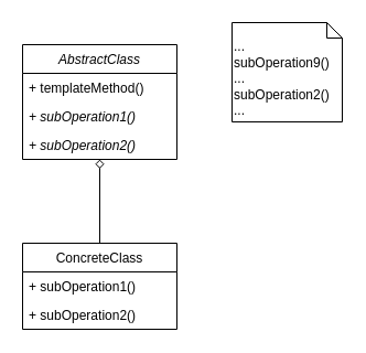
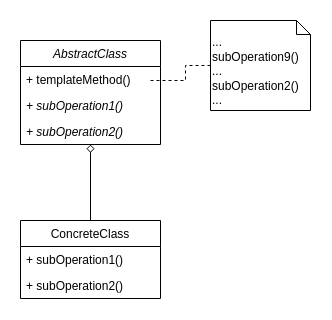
  <mxCell id="0" />
  <mxCell id="1" parent="0" />
  <mxCell id="2" value="" style="edgeStyle=orthogonalEdgeStyle;rounded=0;orthogonalLoop=1;jettySize=auto;html=1;endArrow=diamond;endFill=0;" edge="1" parent="1" source="9" target="3"><mxGeometry relative="1" as="geometry" /></mxCell>
  <mxCell id="3" value="AbstractClass" style="swimlane;fontStyle=2;childLayout=stackLayout;horizontal=1;startSize=26;fillColor=none;horizontalStack=0;resizeParent=1;resizeParentMax=0;resizeLast=0;collapsible=1;marginBottom=0;" vertex="1" parent="1"><mxGeometry x="20" y="40" width="140" height="104" as="geometry" /></mxCell>
  <mxCell id="4" value="+ templateMethod()" style="text;strokeColor=none;fillColor=none;align=left;verticalAlign=top;spacingLeft=4;spacingRight=4;overflow=hidden;rotatable=0;points=[[0,0.5],[1,0.5]];portConstraint=eastwest;" vertex="1" parent="3"><mxGeometry y="26" width="140" height="26" as="geometry" /></mxCell>
  <mxCell id="5" value="+ subOperation1()" style="text;strokeColor=none;fillColor=none;align=left;verticalAlign=top;spacingLeft=4;spacingRight=4;overflow=hidden;rotatable=0;points=[[0,0.5],[1,0.5]];portConstraint=eastwest;fontStyle=2" vertex="1" parent="3"><mxGeometry y="52" width="140" height="26" as="geometry" /></mxCell>
  <mxCell id="6" value="+ subOperation2()" style="text;strokeColor=none;fillColor=none;align=left;verticalAlign=top;spacingLeft=4;spacingRight=4;overflow=hidden;rotatable=0;points=[[0,0.5],[1,0.5]];portConstraint=eastwest;fontStyle=2" vertex="1" parent="3"><mxGeometry y="78" width="140" height="26" as="geometry" /></mxCell>
+ <mxCell id="7" style="edgeStyle=orthogonalEdgeStyle;rounded=0;orthogonalLoop=1;jettySize=auto;html=1;exitX=0;exitY=0.5;exitDx=0;exitDy=0;exitPerimeter=0;entryX=0.929;entryY=0.538;entryDx=0;entryDy=0;entryPerimeter=0;endArrow=none;endFill=0;dashed=1;" edge="1" parent="1" source="8" target="4"><mxGeometry relative="1" as="geometry" /></mxCell>
  <mxCell id="8" value="&lt;div&gt;&lt;br&gt;&lt;/div&gt;&lt;div&gt;...&lt;/div&gt;&lt;div&gt;subOperation9()&lt;/div&gt;&lt;div&gt;...&lt;/div&gt;&lt;div&gt;subOperation2()&lt;/div&gt;&lt;div&gt;...&lt;br&gt;&lt;/div&gt;" style="shape=note;whiteSpace=wrap;html=1;size=14;verticalAlign=top;align=left;spacingTop=-6;" vertex="1" parent="1"><mxGeometry x="210" y="20" width="100" height="90" as="geometry" /></mxCell>
  <mxCell id="9" value="ConcreteClass" style="swimlane;fontStyle=0;childLayout=stackLayout;horizontal=1;startSize=26;fillColor=none;horizontalStack=0;resizeParent=1;resizeParentMax=0;resizeLast=0;collapsible=1;marginBottom=0;" vertex="1" parent="1"><mxGeometry x="20" y="220" width="140" height="78" as="geometry" /></mxCell>
  <mxCell id="10" value="+ subOperation1()" style="text;strokeColor=none;fillColor=none;align=left;verticalAlign=top;spacingLeft=4;spacingRight=4;overflow=hidden;rotatable=0;points=[[0,0.5],[1,0.5]];portConstraint=eastwest;" vertex="1" parent="9"><mxGeometry y="26" width="140" height="26" as="geometry" /></mxCell>
  <mxCell id="11" value="+ subOperation2()" style="text;strokeColor=none;fillColor=none;align=left;verticalAlign=top;spacingLeft=4;spacingRight=4;overflow=hidden;rotatable=0;points=[[0,0.5],[1,0.5]];portConstraint=eastwest;" vertex="1" parent="9"><mxGeometry y="52" width="140" height="26" as="geometry" /></mxCell>
